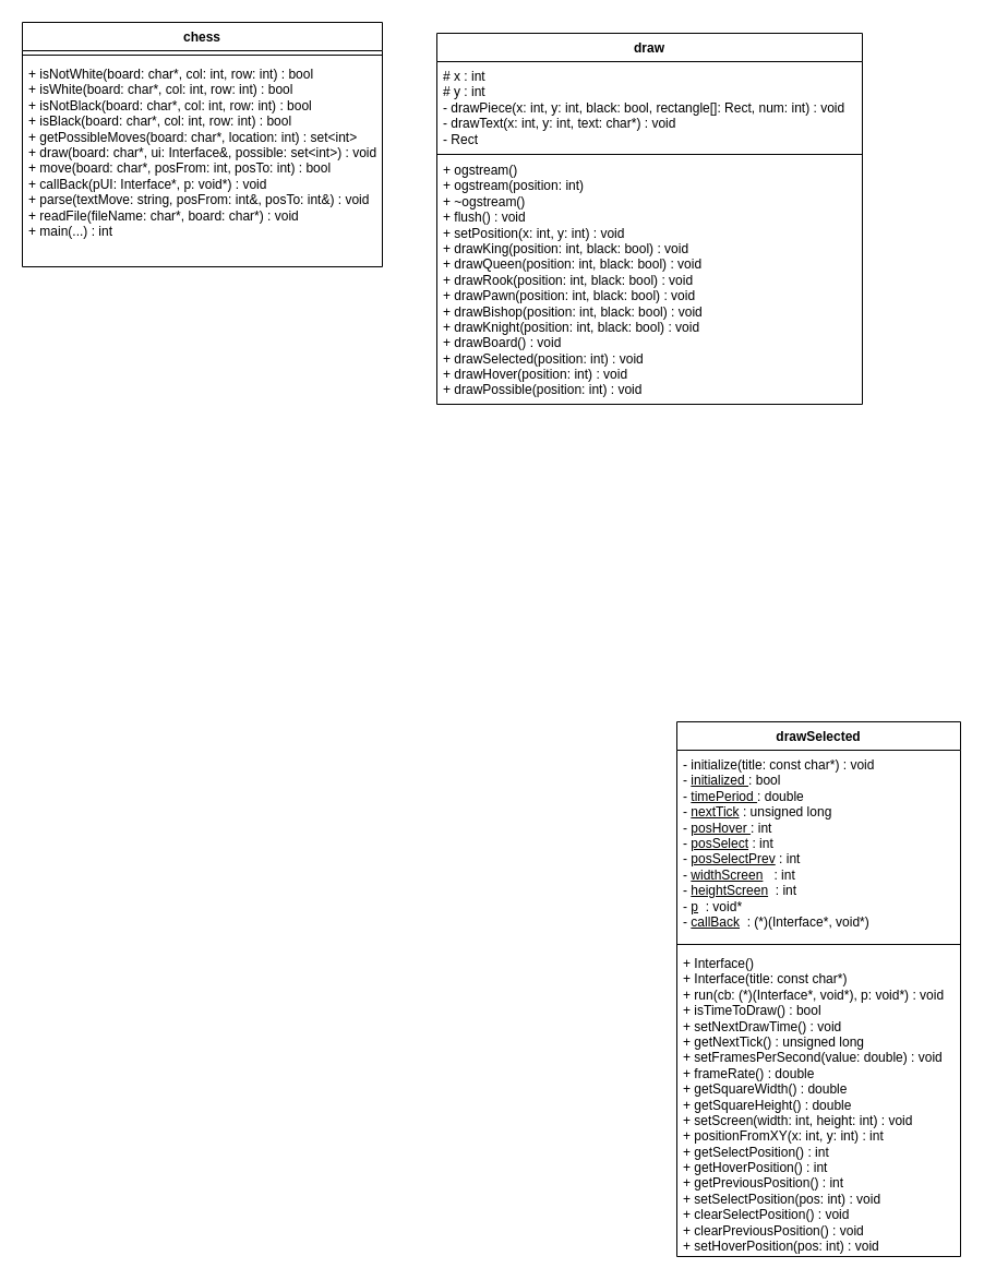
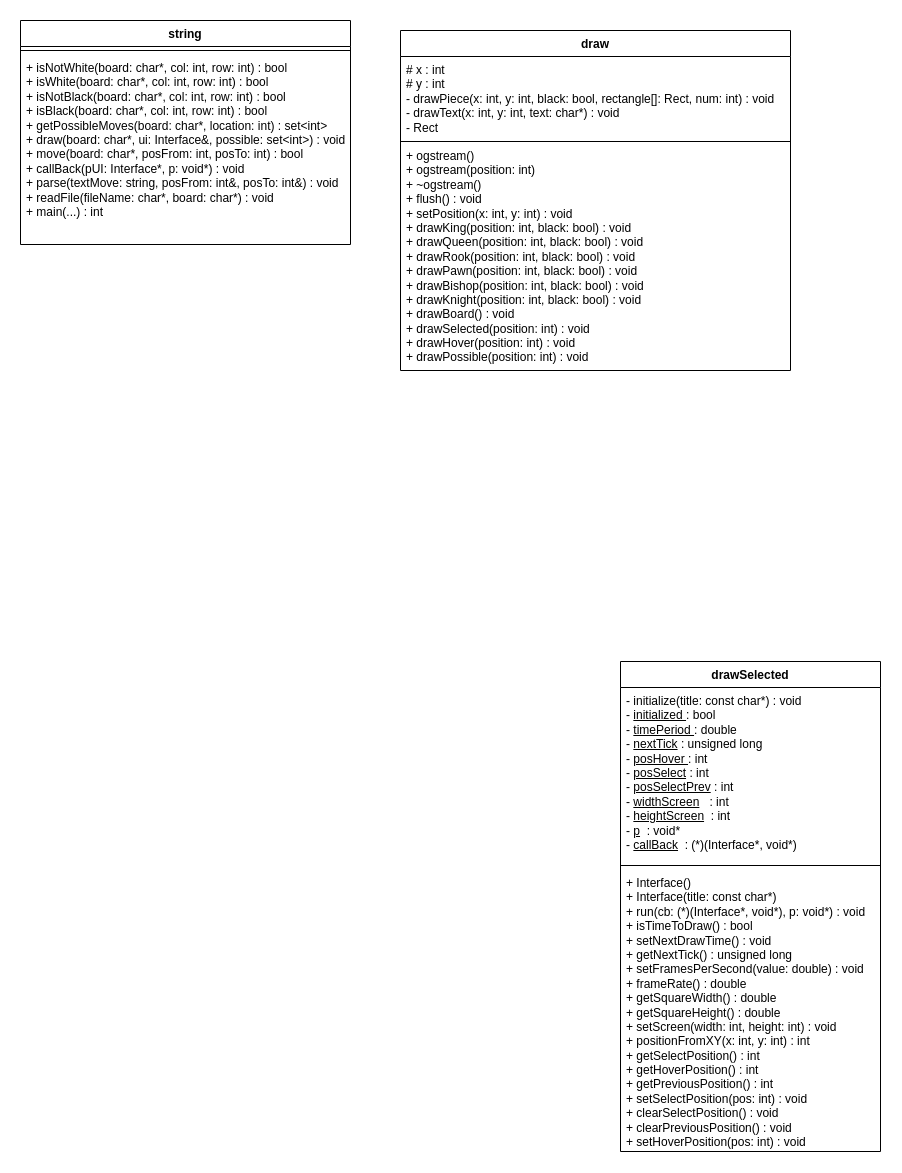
  <mxCell id="0" />
  <mxCell id="1" parent="0" />
- <mxCell id="2" value="chess" style="swimlane;fontStyle=1;align=center;verticalAlign=top;childLayout=stackLayout;horizontal=1;startSize=26;horizontalStack=0;resizeParent=1;resizeParentMax=0;resizeLast=0;collapsible=1;marginBottom=0;whiteSpace=wrap;html=1;" vertex="1" parent="1"><mxGeometry x="20" y="20" width="330" height="224" as="geometry" /></mxCell>
+ <mxCell id="2" value="string" style="swimlane;fontStyle=1;align=center;verticalAlign=top;childLayout=stackLayout;horizontal=1;startSize=26;horizontalStack=0;resizeParent=1;resizeParentMax=0;resizeLast=0;collapsible=1;marginBottom=0;whiteSpace=wrap;html=1;" vertex="1" parent="1"><mxGeometry x="20" y="20" width="330" height="224" as="geometry" /></mxCell>
  <mxCell id="3" value="" style="line;strokeWidth=1;fillColor=none;align=left;verticalAlign=middle;spacingTop=-1;spacingLeft=3;spacingRight=3;rotatable=0;labelPosition=right;points=[];portConstraint=eastwest;strokeColor=inherit;" vertex="1" parent="2"><mxGeometry y="26" width="330" height="8" as="geometry" /></mxCell>
  <mxCell id="4" value="+ isNotWhite(board: char*, col: int, row: int) : bool&lt;div&gt;&lt;div&gt;+ isWhite(board: char*, col: int, row: int) : bool&lt;/div&gt;&lt;div&gt;+ isNotBlack(board: char*, col: int, row: int) : bool&lt;/div&gt;&lt;div&gt;&lt;span style=&quot;background-color: transparent; color: light-dark(rgb(0, 0, 0), rgb(255, 255, 255));&quot;&gt;+ isBlack(board: char*, col: int, row: int) : bool&lt;/span&gt;&lt;/div&gt;&lt;div&gt;&lt;span style=&quot;background-color: transparent; color: light-dark(rgb(0, 0, 0), rgb(255, 255, 255));&quot;&gt;+ getPossibleMoves(board: char*, location: int) : set&amp;lt;int&amp;gt;&lt;/span&gt;&lt;/div&gt;&lt;div&gt;+ draw(board: char*, ui: Interface&amp;amp;, possible: set&amp;lt;int&amp;gt;) : void&lt;/div&gt;&lt;div&gt;+ move(board: char*, posFrom: int, posTo: int) : bool&lt;/div&gt;&lt;div&gt;+ callBack(pUI: Interface*, p: void*) : void&lt;/div&gt;&lt;div&gt;+ parse(textMove: string, posFrom: int&amp;amp;, posTo: int&amp;amp;) : void&lt;/div&gt;&lt;div&gt;&lt;span style=&quot;background-color: transparent; color: light-dark(rgb(0, 0, 0), rgb(255, 255, 255));&quot;&gt;+ readFile(fileName: char*, board: char*) : void&lt;/span&gt;&lt;/div&gt;&lt;div&gt;+ main(...) : int&lt;/div&gt;&lt;/div&gt;&lt;div&gt;&lt;br&gt;&lt;/div&gt;&lt;div&gt;&lt;br&gt;&lt;/div&gt;" style="text;strokeColor=none;fillColor=none;align=left;verticalAlign=top;spacingLeft=4;spacingRight=4;overflow=hidden;rotatable=0;points=[[0,0.5],[1,0.5]];portConstraint=eastwest;whiteSpace=wrap;html=1;" vertex="1" parent="2"><mxGeometry y="34" width="330" height="190" as="geometry" /></mxCell>
  <mxCell id="5" value="draw" style="swimlane;fontStyle=1;align=center;verticalAlign=top;childLayout=stackLayout;horizontal=1;startSize=26;horizontalStack=0;resizeParent=1;resizeParentMax=0;resizeLast=0;collapsible=1;marginBottom=0;whiteSpace=wrap;html=1;" vertex="1" parent="1"><mxGeometry x="400" y="30" width="390" height="340" as="geometry" /></mxCell>
  <mxCell id="6" value="# x : int&lt;div&gt;# y : int&lt;/div&gt;&lt;div&gt;&lt;div&gt;- drawPiece(x: int, y: int, black: bool,&amp;nbsp;&lt;span style=&quot;background-color: transparent; color: light-dark(rgb(0, 0, 0), rgb(255, 255, 255));&quot;&gt;rectangle[]: Rect, num: int) : void&lt;br&gt;-&amp;nbsp;&lt;/span&gt;&lt;span style=&quot;background-color: transparent;&quot;&gt;drawText(x: int, y: int, text: char*) : void&lt;/span&gt;&lt;/div&gt;&lt;/div&gt;&lt;div&gt;- Rect&lt;/div&gt;" style="text;strokeColor=none;fillColor=none;align=left;verticalAlign=top;spacingLeft=4;spacingRight=4;overflow=hidden;rotatable=0;points=[[0,0.5],[1,0.5]];portConstraint=eastwest;whiteSpace=wrap;html=1;" vertex="1" parent="5"><mxGeometry y="26" width="390" height="84" as="geometry" /></mxCell>
  <mxCell id="7" value="" style="line;strokeWidth=1;fillColor=none;align=left;verticalAlign=middle;spacingTop=-1;spacingLeft=3;spacingRight=3;rotatable=0;labelPosition=right;points=[];portConstraint=eastwest;strokeColor=inherit;" vertex="1" parent="5"><mxGeometry y="110" width="390" height="2" as="geometry" /></mxCell>
  <mxCell id="8" value="&lt;div&gt;+ ogstream()&lt;/div&gt;&lt;div&gt;&lt;span style=&quot;background-color: transparent; color: light-dark(rgb(0, 0, 0), rgb(255, 255, 255));&quot;&gt;+ ogstream(position: int)&lt;/span&gt;&lt;/div&gt;&lt;div&gt;+ ~ogstream()&lt;/div&gt;&lt;div&gt;+ flush() : void&lt;/div&gt;&lt;div&gt;+ setPosition(x: int, y: int) : void&lt;/div&gt;&lt;div&gt;&lt;span style=&quot;background-color: transparent; color: light-dark(rgb(0, 0, 0), rgb(255, 255, 255));&quot;&gt;+ drawKing(position: int, black: bool) : void&lt;/span&gt;&lt;/div&gt;&lt;div&gt;+ drawQueen(position: int, black: bool) : void&lt;/div&gt;&lt;div&gt;+ drawRook(position: int, black: bool) : void&lt;/div&gt;&lt;div&gt;+ drawPawn(position: int, black: bool) : void&lt;/div&gt;&lt;div&gt;+ drawBishop(position: int, black: bool) : void&lt;/div&gt;&lt;div&gt;+ drawKnight(position: int, black: bool) : void&lt;/div&gt;&lt;div&gt;+ drawBoard() : void&amp;nbsp;&lt;/div&gt;&lt;div&gt;&lt;span style=&quot;background-color: transparent; color: light-dark(rgb(0, 0, 0), rgb(255, 255, 255));&quot;&gt;+ drawSelected(position: int) : void&amp;nbsp;&lt;/span&gt;&lt;/div&gt;&lt;div&gt;&lt;span style=&quot;background-color: transparent; color: light-dark(rgb(0, 0, 0), rgb(255, 255, 255));&quot;&gt;+ drawHover(position: int) : void&lt;/span&gt;&lt;/div&gt;&lt;div&gt;&lt;span style=&quot;background-color: transparent; color: light-dark(rgb(0, 0, 0), rgb(255, 255, 255));&quot;&gt;+ drawPossible(position: int) : void&amp;nbsp; &amp;nbsp;&lt;/span&gt;&lt;/div&gt;" style="text;strokeColor=none;fillColor=none;align=left;verticalAlign=top;spacingLeft=4;spacingRight=4;overflow=hidden;rotatable=0;points=[[0,0.5],[1,0.5]];portConstraint=eastwest;whiteSpace=wrap;html=1;" vertex="1" parent="5"><mxGeometry y="112" width="390" height="228" as="geometry" /></mxCell>
  <mxCell id="9" value="drawSelected" style="swimlane;fontStyle=1;align=center;verticalAlign=top;childLayout=stackLayout;horizontal=1;startSize=26;horizontalStack=0;resizeParent=1;resizeParentMax=0;resizeLast=0;collapsible=1;marginBottom=0;whiteSpace=wrap;html=1;" vertex="1" parent="1"><mxGeometry x="620" y="661" width="260" height="490" as="geometry" /></mxCell>
  <mxCell id="10" value="- initialize(title: const char*) : void&lt;div&gt;&lt;div&gt;- &lt;u&gt;initialized&amp;nbsp;&lt;/u&gt;: bool&lt;/div&gt;&lt;div&gt;- &lt;u&gt;timePeriod&amp;nbsp;&lt;/u&gt;: double&lt;/div&gt;&lt;div&gt;- &lt;u&gt;nextTick&lt;/u&gt;&amp;nbsp;: unsigned long&lt;/div&gt;&lt;div&gt;- &lt;u&gt;posHover&amp;nbsp;&lt;/u&gt;: int&lt;/div&gt;&lt;div&gt;- &lt;u&gt;posSelect&lt;/u&gt;&amp;nbsp;: int&lt;/div&gt;&lt;div&gt;- &lt;u&gt;posSelectPrev&lt;/u&gt; : int&lt;/div&gt;&lt;div&gt;- &lt;u&gt;widthScreen&lt;/u&gt;&amp;nbsp; &amp;nbsp;: int&lt;/div&gt;&lt;div&gt;- &lt;u&gt;heightScreen&lt;/u&gt;&amp;nbsp; : int&lt;/div&gt;&lt;div&gt;- &lt;u&gt;p&lt;/u&gt;&amp;nbsp; : void*&lt;/div&gt;&lt;div&gt;- &lt;u&gt;callBack&lt;/u&gt;&amp;nbsp; : (*)(Interface*, void*)&lt;/div&gt;&lt;/div&gt;" style="text;strokeColor=none;fillColor=none;align=left;verticalAlign=top;spacingLeft=4;spacingRight=4;overflow=hidden;rotatable=0;points=[[0,0.5],[1,0.5]];portConstraint=eastwest;whiteSpace=wrap;html=1;" vertex="1" parent="9"><mxGeometry y="26" width="260" height="174" as="geometry" /></mxCell>
  <mxCell id="11" value="" style="line;strokeWidth=1;fillColor=none;align=left;verticalAlign=middle;spacingTop=-1;spacingLeft=3;spacingRight=3;rotatable=0;labelPosition=right;points=[];portConstraint=eastwest;strokeColor=inherit;" vertex="1" parent="9"><mxGeometry y="200" width="260" height="8" as="geometry" /></mxCell>
  <mxCell id="12" value="&lt;div&gt;+ Interface()&lt;/div&gt;&lt;div&gt;+ Interface(title: const char*)&lt;/div&gt;&lt;div&gt;+ run(cb: (*)(Interface*, void*), p: void*) : void&lt;/div&gt;&lt;div&gt;+ isTimeToDraw() : bool&lt;/div&gt;&lt;div&gt;+ setNextDrawTime() : void&lt;/div&gt;&lt;div&gt;+ getNextTick() : unsigned long&lt;/div&gt;&lt;div&gt;+ setFramesPerSecond(value: double) : void&lt;/div&gt;&lt;div&gt;+ frameRate() : double&lt;/div&gt;&lt;div&gt;+ getSquareWidth() : double&lt;/div&gt;&lt;div&gt;+ getSquareHeight() : double&lt;/div&gt;&lt;div&gt;+ setScreen(width: int, height: int) : void&lt;/div&gt;&lt;div&gt;+ positionFromXY(x: int, y: int) : int&lt;/div&gt;&lt;div&gt;+ getSelectPosition() : int&lt;/div&gt;&lt;div&gt;+ getHoverPosition() : int&lt;/div&gt;&lt;div&gt;+ getPreviousPosition() : int&lt;/div&gt;&lt;div&gt;+ setSelectPosition(pos: int) : void&lt;/div&gt;&lt;div&gt;+ clearSelectPosition() : void&lt;/div&gt;&lt;div&gt;+ clearPreviousPosition() : void&lt;/div&gt;&lt;div&gt;+ setHoverPosition(pos: int) : void&lt;/div&gt;" style="text;strokeColor=none;fillColor=none;align=left;verticalAlign=top;spacingLeft=4;spacingRight=4;overflow=hidden;rotatable=0;points=[[0,0.5],[1,0.5]];portConstraint=eastwest;whiteSpace=wrap;html=1;" vertex="1" parent="9"><mxGeometry y="208" width="260" height="282" as="geometry" /></mxCell>
